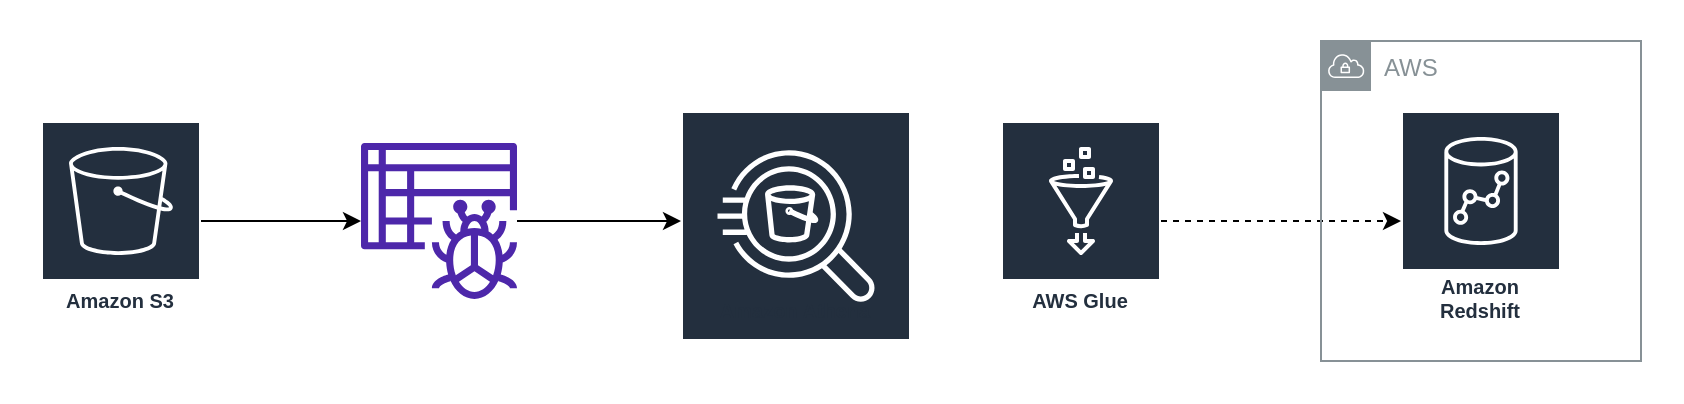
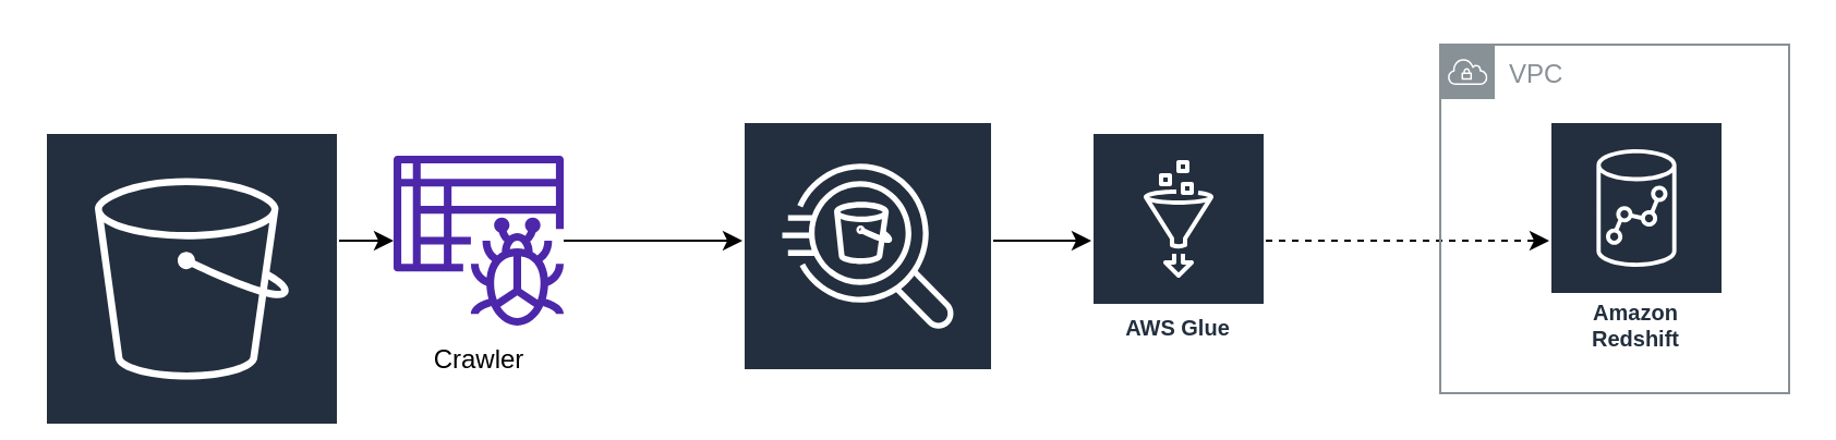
  <mxCell id="0" />
  <mxCell id="1" parent="0" />
  <mxCell id="2" style="edgeStyle=orthogonalEdgeStyle;rounded=0;orthogonalLoop=1;jettySize=auto;html=1;" edge="1" parent="1" source="3" target="5"><mxGeometry relative="1" as="geometry" /></mxCell>
- <mxCell id="3" value="Amazon S3" style="sketch=0;outlineConnect=0;fontColor=#232F3E;gradientColor=none;strokeColor=#ffffff;fillColor=#232F3E;dashed=0;verticalLabelPosition=middle;verticalAlign=bottom;align=center;html=1;whiteSpace=wrap;fontSize=10;fontStyle=1;spacing=3;shape=mxgraph.aws4.productIcon;prIcon=mxgraph.aws4.s3;" vertex="1" parent="1"><mxGeometry x="20" y="60" width="80" height="100" as="geometry" /></mxCell>
+ <mxCell id="3" value="Amazon S3" style="sketch=0;outlineConnect=0;fontColor=#232F3E;gradientColor=none;strokeColor=#ffffff;fillColor=#232F3E;dashed=0;verticalLabelPosition=middle;verticalAlign=bottom;align=center;html=1;whiteSpace=wrap;fontSize=10;fontStyle=1;spacing=3;shape=mxgraph.aws4.productIcon;prIcon=mxgraph.aws4.s3;" vertex="1" parent="1"><mxGeometry x="20" y="60" width="135" height="100" as="geometry" /></mxCell>
  <mxCell id="4" style="edgeStyle=orthogonalEdgeStyle;rounded=0;orthogonalLoop=1;jettySize=auto;html=1;" edge="1" parent="1" source="5" target="7"><mxGeometry relative="1" as="geometry" /></mxCell>
  <mxCell id="5" value="" style="sketch=0;outlineConnect=0;fontColor=#232F3E;gradientColor=none;fillColor=#4D27AA;strokeColor=none;dashed=0;verticalLabelPosition=bottom;verticalAlign=top;align=center;html=1;fontSize=12;fontStyle=0;aspect=fixed;pointerEvents=1;shape=mxgraph.aws4.glue_crawlers;" vertex="1" parent="1"><mxGeometry x="180" y="71" width="78" height="78" as="geometry" /></mxCell>
+ <mxCell id="6" style="edgeStyle=orthogonalEdgeStyle;rounded=0;orthogonalLoop=1;jettySize=auto;html=1;" edge="1" parent="1" source="7" target="9"><mxGeometry relative="1" as="geometry" /></mxCell>
  <mxCell id="7" value="Amazon Athena" style="sketch=0;outlineConnect=0;fontColor=#232F3E;gradientColor=none;strokeColor=#ffffff;fillColor=#232F3E;dashed=0;verticalLabelPosition=middle;verticalAlign=bottom;align=center;html=1;whiteSpace=wrap;fontSize=10;fontStyle=1;spacing=3;shape=mxgraph.aws4.productIcon;prIcon=mxgraph.aws4.athena;" vertex="1" parent="1"><mxGeometry x="340" y="55" width="115" height="110" as="geometry" /></mxCell>
  <mxCell id="8" style="edgeStyle=orthogonalEdgeStyle;rounded=0;orthogonalLoop=1;jettySize=auto;html=1;dashed=1;" edge="1" parent="1" source="9" target="11"><mxGeometry relative="1" as="geometry" /></mxCell>
  <mxCell id="9" value="AWS Glue" style="sketch=0;outlineConnect=0;fontColor=#232F3E;gradientColor=none;strokeColor=#ffffff;fillColor=#232F3E;dashed=0;verticalLabelPosition=middle;verticalAlign=bottom;align=center;html=1;whiteSpace=wrap;fontSize=10;fontStyle=1;spacing=3;shape=mxgraph.aws4.productIcon;prIcon=mxgraph.aws4.glue;" vertex="1" parent="1"><mxGeometry x="500" y="60" width="80" height="100" as="geometry" /></mxCell>
- <mxCell id="10" value="AWS" style="sketch=0;outlineConnect=0;gradientColor=none;html=1;whiteSpace=wrap;fontSize=12;fontStyle=0;shape=mxgraph.aws4.group;grIcon=mxgraph.aws4.group_vpc;strokeColor=#879196;fillColor=none;verticalAlign=top;align=left;spacingLeft=30;fontColor=#879196;dashed=0;" vertex="1" parent="1"><mxGeometry x="660" y="20" width="160" height="160" as="geometry" /></mxCell>
- <mxCell id="11" value="Amazon Redshift" style="sketch=0;outlineConnect=0;fontColor=#232F3E;gradientColor=none;strokeColor=#ffffff;fillColor=#232F3E;dashed=0;verticalLabelPosition=middle;verticalAlign=bottom;align=center;html=1;whiteSpace=wrap;fontSize=10;fontStyle=1;spacing=3;shape=mxgraph.aws4.productIcon;prIcon=mxgraph.aws4.redshift;" vertex="1" parent="1"><mxGeometry x="700" y="55" width="80" height="110" as="geometry" /></mxCell>
+ <mxCell id="10" value="VPC" style="sketch=0;outlineConnect=0;gradientColor=none;html=1;whiteSpace=wrap;fontSize=12;fontStyle=0;shape=mxgraph.aws4.group;grIcon=mxgraph.aws4.group_vpc;strokeColor=#879196;fillColor=none;verticalAlign=top;align=left;spacingLeft=30;fontColor=#879196;dashed=0;" vertex="1" parent="1"><mxGeometry x="660" y="20" width="160" height="160" as="geometry" /></mxCell>
+ <mxCell id="11" value="Amazon Redshift" style="sketch=0;outlineConnect=0;fontColor=#232F3E;gradientColor=none;strokeColor=#ffffff;fillColor=#232F3E;dashed=0;verticalLabelPosition=middle;verticalAlign=bottom;align=center;html=1;whiteSpace=wrap;fontSize=10;fontStyle=1;spacing=3;shape=mxgraph.aws4.productIcon;prIcon=mxgraph.aws4.redshift;" vertex="1" parent="1"><mxGeometry x="710" y="55" width="80" height="110" as="geometry" /></mxCell>
+ <mxCell id="12" value="Crawler" style="text;html=1;align=center;verticalAlign=middle;resizable=0;points=[];autosize=1;strokeColor=none;fillColor=none;" vertex="1" parent="1"><mxGeometry x="189" y="150" width="60" height="30" as="geometry" /></mxCell>
